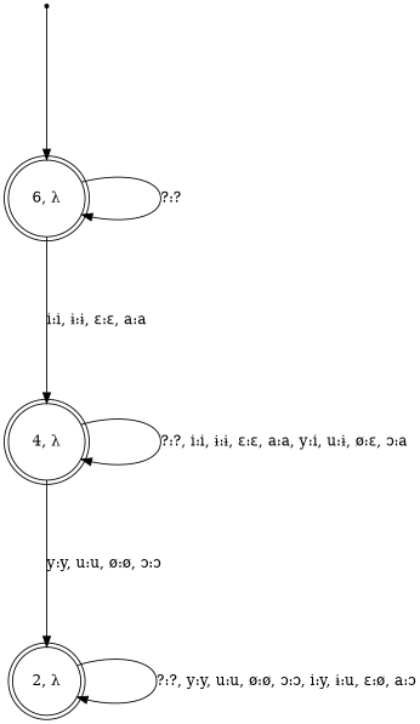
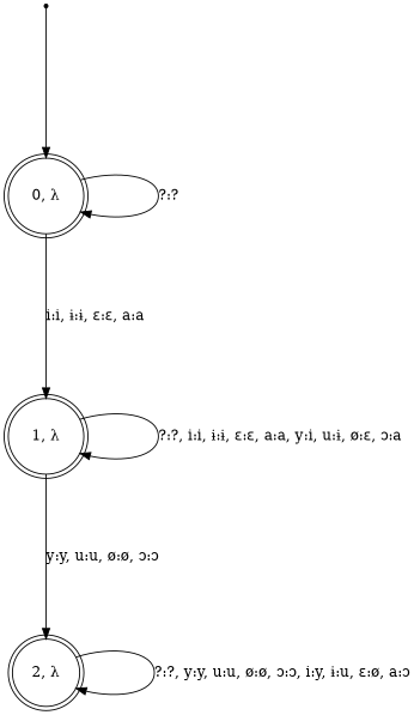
  digraph {
    nodesep=1
    rankdir=TB
    ranksep=2
    node [shape=doublecircle]
    start [shape=point]
-   "0, λ" [label="6, λ"]
-   "1, λ" [label="4, λ"]
+   "0, λ"
+   "1, λ"
    "2, λ"
    start -> "0, λ"
    "0, λ" -> "0, λ" [label="?:?"]
    "0, λ" -> "1, λ" [label="i:i, ɨ:ɨ, ɛ:ɛ, a:a"]
    "1, λ" -> "1, λ" [label="?:?, i:i, ɨ:ɨ, ɛ:ɛ, a:a, y:i, u:ɨ, ø:ɛ, ɔ:a"]
    "1, λ" -> "2, λ" [label="y:y, u:u, ø:ø, ɔ:ɔ"]
    "2, λ" -> "2, λ" [label="?:?, y:y, u:u, ø:ø, ɔ:ɔ, i:y, ɨ:u, ɛ:ø, a:ɔ"]
  }
